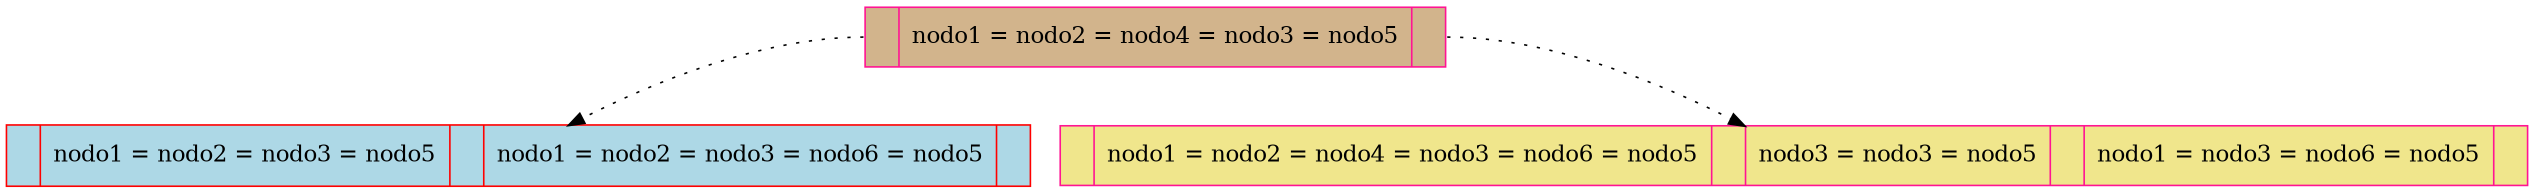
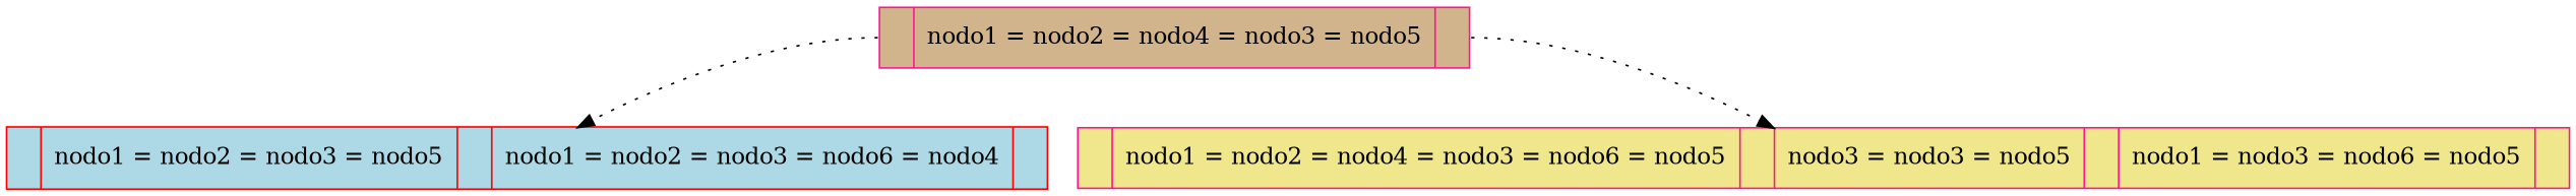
  digraph {
    node [color=deeppink shape=record style=filled]
    edge [style=dotted]
    n1 [fillcolor=tan label="<f0> | <f1> nodo1 = nodo2 = nodo4 = nodo3 = nodo5 | <f2> "]
-   n2 [color=red fillcolor=lightblue label="<f0> | <f1> nodo1 = nodo2 = nodo3 = nodo5 | <f2> | <f3> nodo1 = nodo2 = nodo3 = nodo6 = nodo5 | <f4> "]
+   n2 [color=red fillcolor=lightblue label="<f0> | <f1> nodo1 = nodo2 = nodo3 = nodo5 | <f2> | <f3> nodo1 = nodo2 = nodo3 = nodo6 = nodo4 | <f4> "]
    n3 [fillcolor=khaki label="<f0> | <f1> nodo1 = nodo2 = nodo4 = nodo3 = nodo6 = nodo5 | <f2> | <f3> nodo3 = nodo3 = nodo5 | <f4> | <f5> nodo1 = nodo3 = nodo6 = nodo5 | <f6> "]
    n1 -> n2 [tailport=f0]
    n1 -> n3 [tailport=f2]
  }
